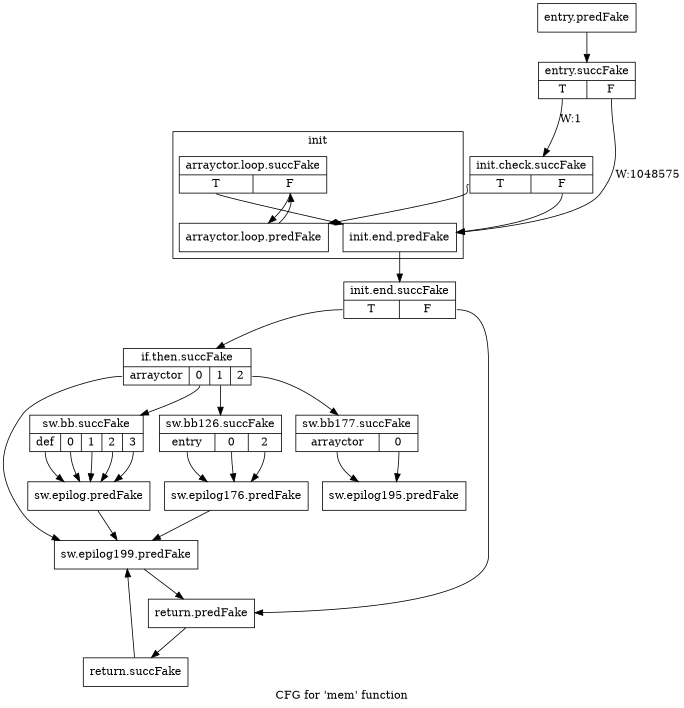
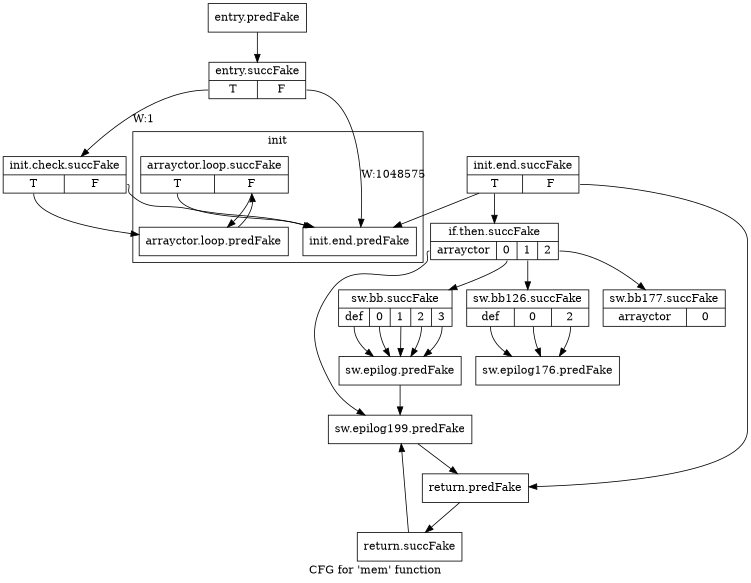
  digraph {
    label="CFG for 'mem' function"
    node [filename="../../../../mem.cpp" linenumber=5 shape=record]
    edge [execusionnum=0 filename="../../../../mem.cpp"]
    n1 [label="{init.end.predFake}" linenumber=6]
    n2 [label="{arrayctor.loop.predFake}"]
    n3 [label="{arrayctor.loop.succFake|{<s0>T|<s1>F}}"]
    n4 [label="{init.end.succFake|{<s0>T|<s1>F}}" linenumber=8]
    n5 [label="{entry.predFake}" filename="" linenumber=""]
    n6 [label="{entry.succFake|{<s0>T|<s1>F}}"]
    n7 [label="{init.check.succFake|{<s0>T|<s1>F}}"]
    n8 [label="{if.then.succFake|{<s0>arrayctor|<s1>0|<s2>1|<s3>2}}" linenumber=9]
    n9 [label="{return.predFake}" linenumber=37]
    n10 [label="{sw.epilog199.predFake}" linenumber=33]
    n11 [label="{sw.bb.succFake|{<s0>def|<s1>0|<s2>1|<s3>2|<s4>3}}" linenumber=11]
-   n12 [label="{sw.bb126.succFake|{<s0>entry|<s1>0|<s2>2}}" linenumber=19]
+   n12 [label="{sw.bb126.succFake|{<s0>def|<s1>0|<s2>2}}" linenumber=19]
    n13 [label="{sw.bb177.succFake|{<s0>arrayctor|<s1>0}}" linenumber=26]
    n14 [label="{return.succFake}" linenumber=37]
    n15 [label="{sw.epilog.predFake}" linenumber=17]
    n16 [label="{sw.epilog176.predFake}" linenumber=24]
-   n17 [label="{sw.epilog195.predFake}" linenumber=30]
    subgraph cluster_1 {
      invocationtime=-1
      label=init
      tripcount=0
      n1
      n2
      n3
    }
-   n1 -> n4
+   n4 -> n1
    n2 -> n3
    n3 -> n1 [tailport=s0]
    n3 -> n2 [tailport=s1 execusionnum="" filename=""]
    n4 -> n8 [tailport=s0]
    n4 -> n9 [tailport=s1]
    n5 -> n6
    n6 -> n1 [label="W:1048575" tailport=s1 execusionnum="" filename=""]
    n6 -> n7 [label="W:1" tailport=s0]
    n7 -> n1 [tailport=s1 execusionnum="" filename=""]
    n7 -> n2 [tailport=s0]
    n8 -> n10 [tailport=s0]
    n8 -> n11 [tailport=s1]
    n8 -> n12 [tailport=s2]
    n8 -> n13 [tailport=s3]
    n9 -> n14
    n10 -> n9
    n11 -> n15 [tailport=s0 execusionnum="" filename=""]
    n11 -> n15 [tailport=s1]
    n11 -> n15 [tailport=s2]
    n11 -> n15 [tailport=s3]
    n11 -> n15 [tailport=s4]
    n12 -> n16 [tailport=s0]
    n12 -> n16 [tailport=s1]
    n12 -> n16 [tailport=s2]
-   n13 -> n17 [tailport=s0]
-   n13 -> n17 [tailport=s1]
    n14 -> n10
    n15 -> n10
-   n16 -> n10
  }
